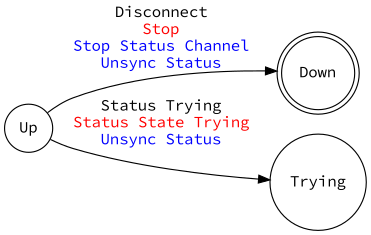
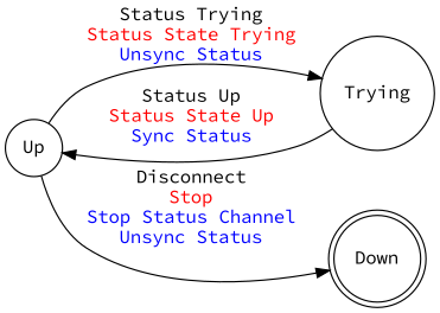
  digraph {
    fontname="Source Code Pro"
    rankdir=LR
    splines=true
    node [fontname="Source Code Pro" shape=circle]
    edge [fontname="Source Code Pro"]
    Down [shape=doublecircle]
    Trying
    Up
+   Trying -> Up [label=<Status Up<br></br><Font Color="Red">Status State Up<Br></Br></Font><Font Color="Blue">Sync Status<Br></Br></Font>>]
    Up -> Down [label=<Disconnect<br></br><Font Color="Red">Stop<Br></Br></Font><Font Color="Blue">Stop Status Channel<Br></Br>Unsync Status<Br></Br></Font>>]
    Up -> Trying [label=<Status Trying<br></br><Font Color="Red">Status State Trying<Br></Br></Font><Font Color="Blue">Unsync Status<Br></Br></Font>>]
  }
